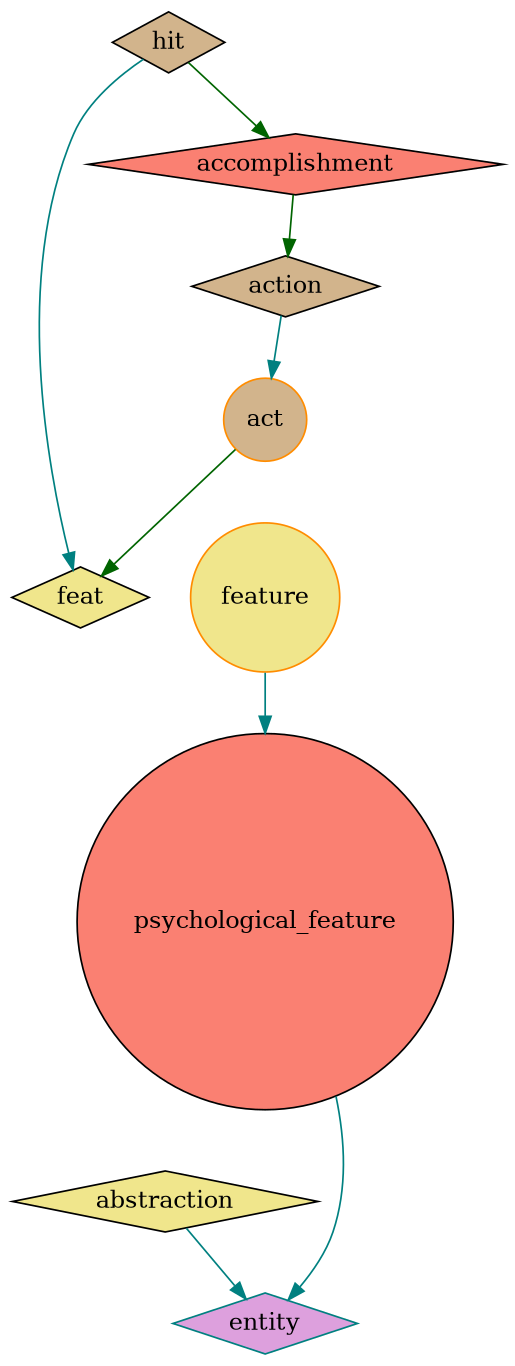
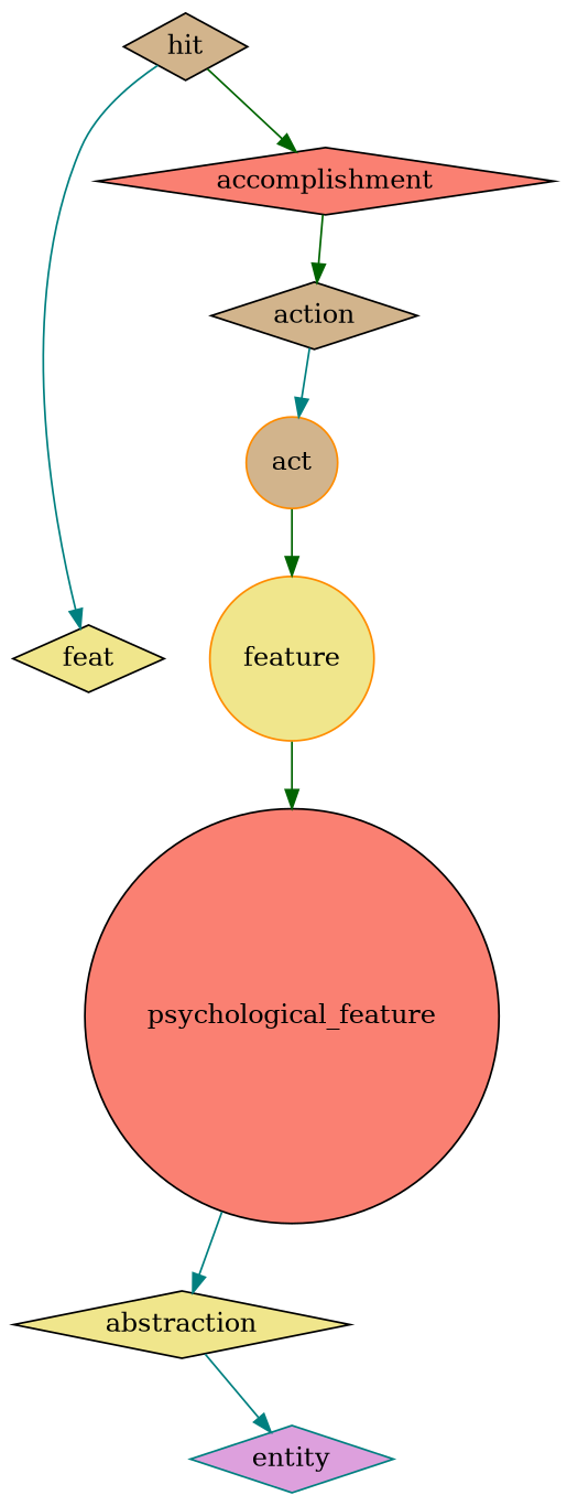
  digraph {
    node [color=black fillcolor=khaki shape=diamond style=filled]
    edge [color=teal]
    feat
    hit [fillcolor=tan]
    accomplishment [fillcolor=salmon]
    action [fillcolor=tan]
    act [color=darkorange fillcolor=tan shape=circle]
    n6 [color=darkorange label=feature shape=circle]
    psychological_feature [fillcolor=salmon shape=circle]
    abstraction
    entity [color=teal fillcolor=plum]
    hit -> feat
    hit -> accomplishment [color=darkgreen]
    accomplishment -> action [color=darkgreen]
    action -> act
-   act -> feat [color=darkgreen]
-   n6 -> psychological_feature
-   psychological_feature -> entity
+   act -> n6 [color=darkgreen]
+   n6 -> psychological_feature [color=darkgreen]
+   psychological_feature -> abstraction
    abstraction -> entity
  }
